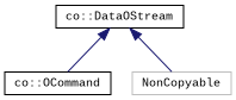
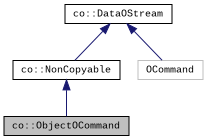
  digraph {
    fontname="Liberation Mono"
    node [color=black fillcolor=white fontname="Liberation Mono" fontsize=10 shape=record style=filled]
    edge [color=midnightblue dir=back fontname="Liberation Mono" fontsize=10 labelfontname=Sans labelfontsize=10 style=solid]
-   n2 [height=0.2 label="co::OCommand" width=0.4]
+   n1 [fillcolor=grey75 fontcolor=black height=0.2 label="co::ObjectOCommand" width=0.4]
+   n2 [height=0.2 label="co::NonCopyable" width=0.4]
    n3 [height=0.2 label="co::DataOStream" width=0.4]
-   n4 [color=grey75 height=0.2 label=NonCopyable width=0.4]
+   n4 [color=grey75 height=0.2 label=OCommand width=0.4]
+   n2 -> n1
    n3 -> n2
    n3 -> n4
  }
